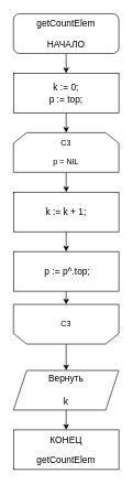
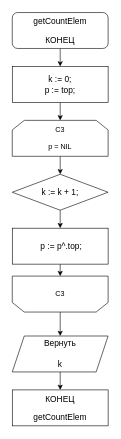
  <mxCell id="0" />
  <mxCell id="1" parent="0" />
  <mxCell id="2" style="edgeStyle=orthogonalEdgeStyle;rounded=0;orthogonalLoop=1;jettySize=auto;html=1;exitX=0.5;exitY=1;exitDx=0;exitDy=0;entryX=0.5;entryY=0;entryDx=0;entryDy=0;" edge="1" parent="1" source="3" target="5"><mxGeometry relative="1" as="geometry" /></mxCell>
- <mxCell id="3" value="&lt;font&gt;&lt;span style=&quot;font-size: 14px&quot;&gt;getCountElem&lt;/span&gt;&lt;br&gt;&lt;br&gt;&lt;span style=&quot;font-size: 14px&quot;&gt;НАЧАЛО&lt;/span&gt;&lt;br&gt;&lt;/font&gt;" style="rounded=1;whiteSpace=wrap;html=1;" vertex="1" parent="1"><mxGeometry x="20" y="20" width="160" height="60" as="geometry" /></mxCell>
+ <mxCell id="3" value="&lt;font&gt;&lt;span style=&quot;font-size: 14px&quot;&gt;getCountElem&lt;/span&gt;&lt;br&gt;&lt;br&gt;&lt;span style=&quot;font-size: 14px&quot;&gt;КОНЕЦ&lt;/span&gt;&lt;br&gt;&lt;/font&gt;" style="rounded=1;whiteSpace=wrap;html=1;" vertex="1" parent="1"><mxGeometry x="20" y="20" width="160" height="60" as="geometry" /></mxCell>
  <mxCell id="4" style="edgeStyle=orthogonalEdgeStyle;rounded=0;orthogonalLoop=1;jettySize=auto;html=1;exitX=0.5;exitY=1;exitDx=0;exitDy=0;entryX=0.5;entryY=0;entryDx=0;entryDy=0;" edge="1" parent="1" source="5" target="7"><mxGeometry relative="1" as="geometry" /></mxCell>
  <mxCell id="5" value="&lt;font&gt;&lt;span style=&quot;font-size: 14px&quot;&gt;k := 0;&lt;/span&gt;&lt;br&gt;&lt;span style=&quot;font-size: 14px&quot;&gt;p := top;&lt;/span&gt;&lt;/font&gt;" style="rounded=0;whiteSpace=wrap;html=1;" vertex="1" parent="1"><mxGeometry x="20" y="110" width="160" height="60" as="geometry" /></mxCell>
  <mxCell id="6" style="edgeStyle=orthogonalEdgeStyle;rounded=0;orthogonalLoop=1;jettySize=auto;html=1;exitX=0.5;exitY=1;exitDx=0;exitDy=0;entryX=0.5;entryY=0;entryDx=0;entryDy=0;" edge="1" parent="1" source="7" target="14"><mxGeometry relative="1" as="geometry" /></mxCell>
  <mxCell id="7" value="C3&lt;br&gt;&lt;br&gt;p = NIL" style="shape=loopLimit;whiteSpace=wrap;html=1;" vertex="1" parent="1"><mxGeometry x="20" y="200" width="160" height="60" as="geometry" /></mxCell>
  <mxCell id="8" style="edgeStyle=orthogonalEdgeStyle;rounded=0;orthogonalLoop=1;jettySize=auto;html=1;exitX=0.5;exitY=1;exitDx=0;exitDy=0;entryX=0.5;entryY=1;entryDx=0;entryDy=0;" edge="1" parent="1" source="9" target="11"><mxGeometry relative="1" as="geometry" /></mxCell>
  <mxCell id="9" value="&lt;font style=&quot;font-size: 14px&quot;&gt;&amp;nbsp;p := p^.top;&lt;/font&gt;" style="rounded=0;whiteSpace=wrap;html=1;" vertex="1" parent="1"><mxGeometry x="20" y="380" width="160" height="60" as="geometry" /></mxCell>
  <mxCell id="10" style="edgeStyle=orthogonalEdgeStyle;rounded=0;orthogonalLoop=1;jettySize=auto;html=1;exitX=0.5;exitY=0;exitDx=0;exitDy=0;entryX=0.5;entryY=0;entryDx=0;entryDy=0;" edge="1" parent="1" source="11" target="16"><mxGeometry relative="1" as="geometry" /></mxCell>
  <mxCell id="11" value="C3" style="shape=loopLimit;whiteSpace=wrap;html=1;direction=west;" vertex="1" parent="1"><mxGeometry x="20" y="460" width="160" height="60" as="geometry" /></mxCell>
  <mxCell id="12" value="&lt;font&gt;&lt;span style=&quot;font-size: 14px&quot;&gt;КОНЕЦ&lt;/span&gt;&lt;br&gt;&lt;br&gt;&lt;span style=&quot;font-size: 14px&quot;&gt;getCountElem&lt;/span&gt;&lt;br&gt;&lt;/font&gt;" style="whiteSpace=wrap;html=1;rounded=0;" vertex="1" parent="1"><mxGeometry x="20" y="650" width="160" height="60" as="geometry" /></mxCell>
  <mxCell id="13" style="edgeStyle=orthogonalEdgeStyle;rounded=0;orthogonalLoop=1;jettySize=auto;html=1;exitX=0.5;exitY=1;exitDx=0;exitDy=0;entryX=0.5;entryY=0;entryDx=0;entryDy=0;" edge="1" parent="1" source="14" target="9"><mxGeometry relative="1" as="geometry" /></mxCell>
- <mxCell id="14" value="&lt;font style=&quot;font-size: 14px&quot;&gt;k := k + 1;&lt;/font&gt;" style="rounded=0;whiteSpace=wrap;html=1;" vertex="1" parent="1"><mxGeometry x="20" y="290" width="160" height="60" as="geometry" /></mxCell>
+ <mxCell id="14" value="&lt;font style=&quot;font-size: 14px&quot;&gt;k := k + 1;&lt;/font&gt;" style="rhombus;whiteSpace=wrap;html=1;" vertex="1" parent="1"><mxGeometry x="20" y="290" width="160" height="60" as="geometry" /></mxCell>
  <mxCell id="15" style="edgeStyle=orthogonalEdgeStyle;rounded=0;orthogonalLoop=1;jettySize=auto;html=1;exitX=0.5;exitY=1;exitDx=0;exitDy=0;entryX=0.5;entryY=0;entryDx=0;entryDy=0;" edge="1" parent="1" source="16" target="12"><mxGeometry relative="1" as="geometry" /></mxCell>
  <mxCell id="16" value="&lt;font style=&quot;font-size: 14px&quot;&gt;Вернуть&lt;br&gt;&lt;br&gt;k&lt;/font&gt;" style="shape=parallelogram;perimeter=parallelogramPerimeter;whiteSpace=wrap;html=1;fixedSize=1;" vertex="1" parent="1"><mxGeometry x="20" y="560" width="160" height="60" as="geometry" /></mxCell>
